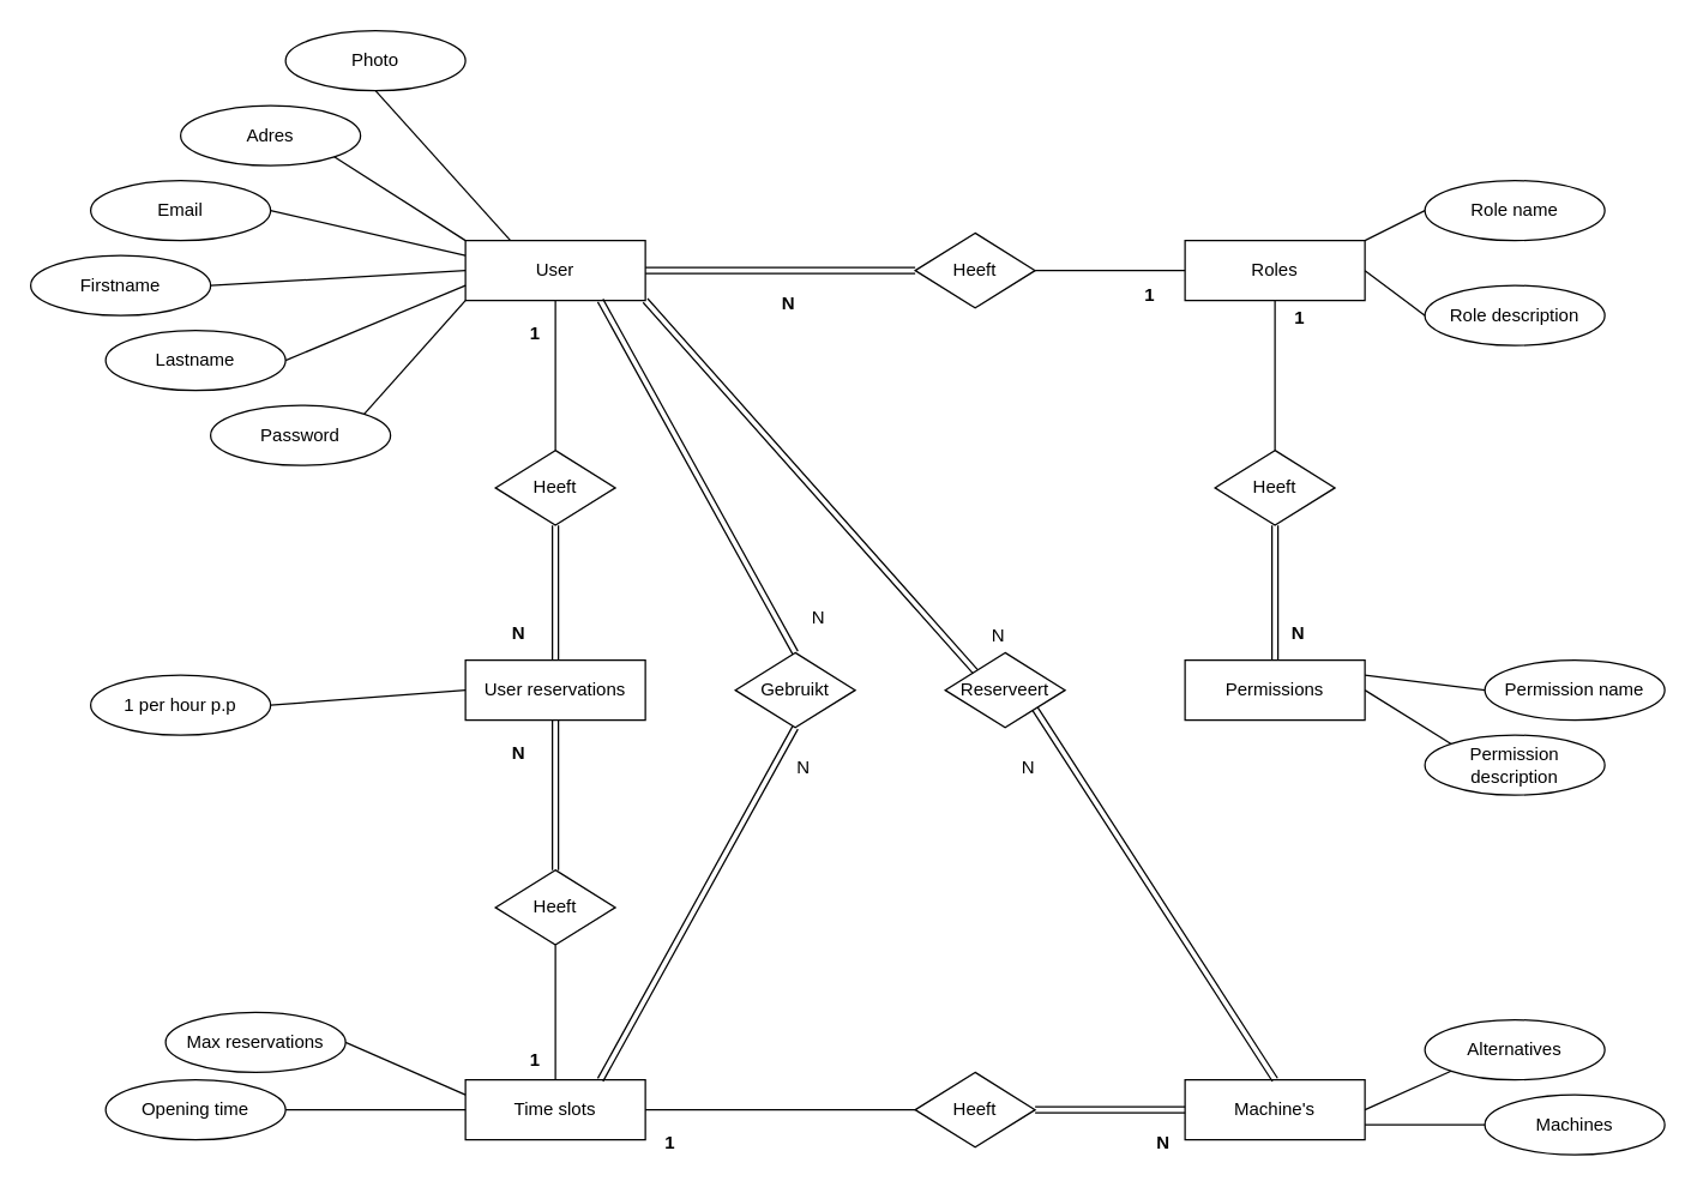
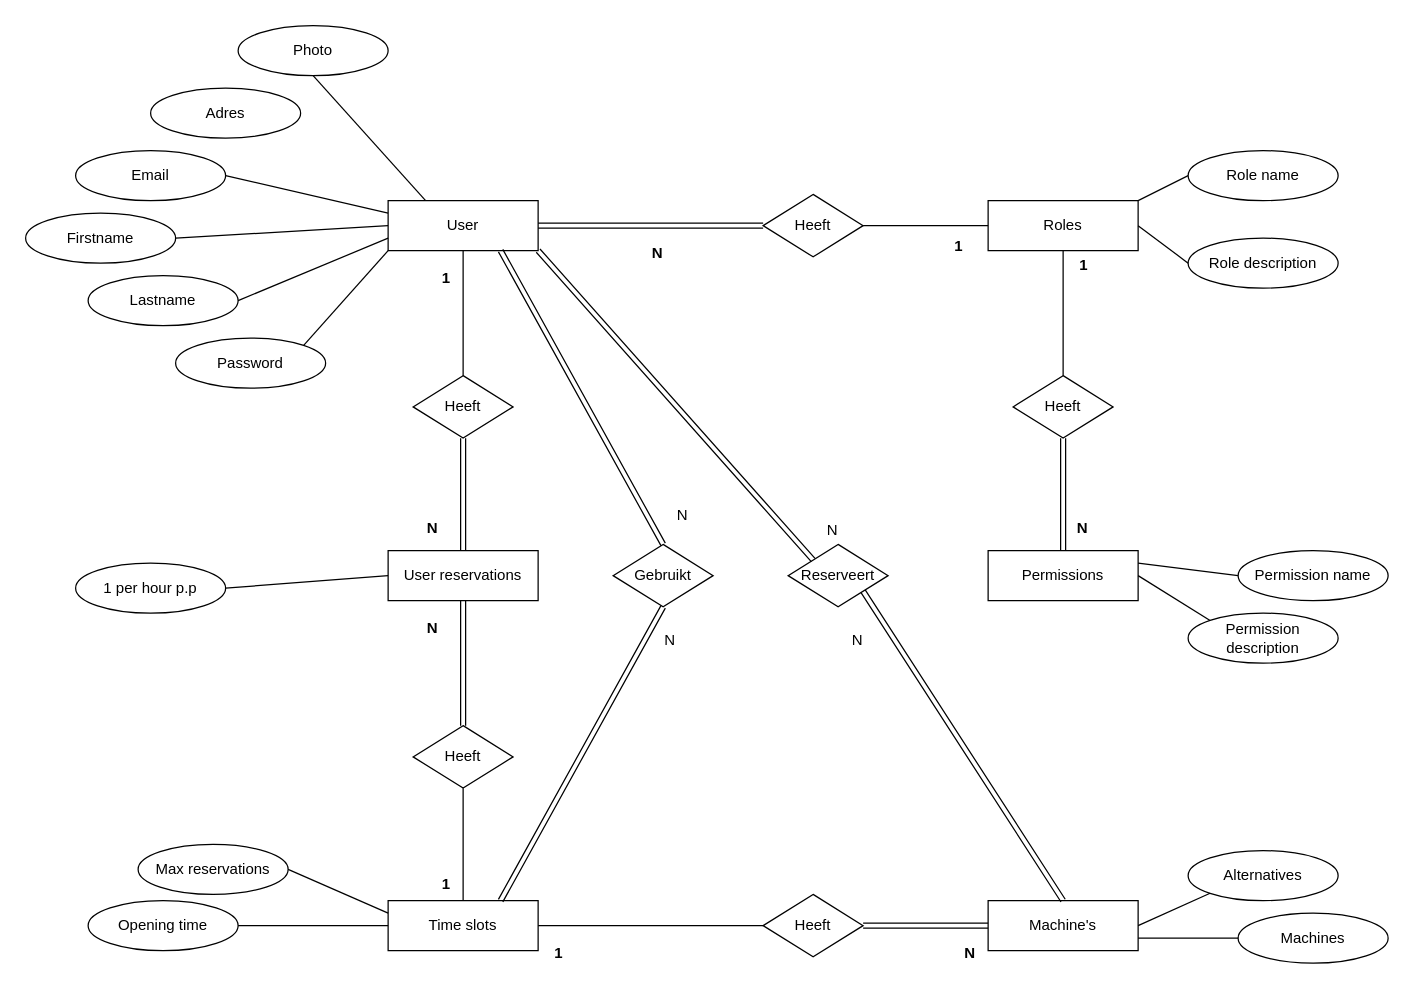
  <mxCell id="0" />
  <mxCell id="1" parent="0" />
  <mxCell id="2" value="User" style="rounded=0;whiteSpace=wrap;html=1;" parent="1" vertex="1"><mxGeometry x="310" y="160" width="120" height="40" as="geometry" /></mxCell>
  <mxCell id="3" value="Roles" style="rounded=0;whiteSpace=wrap;html=1;" parent="1" vertex="1"><mxGeometry x="790" y="160" width="120" height="40" as="geometry" /></mxCell>
  <mxCell id="4" value="Permissions" style="rounded=0;whiteSpace=wrap;html=1;" parent="1" vertex="1"><mxGeometry x="790" y="440" width="120" height="40" as="geometry" /></mxCell>
  <mxCell id="5" value="Time slots" style="rounded=0;whiteSpace=wrap;html=1;" parent="1" vertex="1"><mxGeometry x="310" y="720" width="120" height="40" as="geometry" /></mxCell>
  <mxCell id="6" value="User reservations" style="rounded=0;whiteSpace=wrap;html=1;" parent="1" vertex="1"><mxGeometry x="310" y="440" width="120" height="40" as="geometry" /></mxCell>
  <mxCell id="7" value="Machine's" style="rounded=0;whiteSpace=wrap;html=1;" parent="1" vertex="1"><mxGeometry x="790" y="720" width="120" height="40" as="geometry" /></mxCell>
  <mxCell id="8" value="Password" style="ellipse;whiteSpace=wrap;html=1;" parent="1" vertex="1"><mxGeometry x="140" y="270" width="120" height="40" as="geometry" /></mxCell>
  <mxCell id="9" value="Firstname" style="ellipse;whiteSpace=wrap;html=1;" parent="1" vertex="1"><mxGeometry x="20" y="170" width="120" height="40" as="geometry" /></mxCell>
  <mxCell id="10" value="Lastname" style="ellipse;whiteSpace=wrap;html=1;" parent="1" vertex="1"><mxGeometry x="70" y="220" width="120" height="40" as="geometry" /></mxCell>
  <mxCell id="11" value="Email" style="ellipse;whiteSpace=wrap;html=1;" parent="1" vertex="1"><mxGeometry x="60" y="120" width="120" height="40" as="geometry" /></mxCell>
  <mxCell id="12" value="Role name" style="ellipse;whiteSpace=wrap;html=1;" parent="1" vertex="1"><mxGeometry x="950" y="120" width="120" height="40" as="geometry" /></mxCell>
  <mxCell id="13" value="Permission name" style="ellipse;whiteSpace=wrap;html=1;" parent="1" vertex="1"><mxGeometry x="990" y="440" width="120" height="40" as="geometry" /></mxCell>
  <mxCell id="14" value="Permission description" style="ellipse;whiteSpace=wrap;html=1;" parent="1" vertex="1"><mxGeometry x="950" y="490" width="120" height="40" as="geometry" /></mxCell>
  <mxCell id="15" value="" style="endArrow=none;html=1;rounded=0;entryX=1;entryY=0.5;entryDx=0;entryDy=0;exitX=0;exitY=0.25;exitDx=0;exitDy=0;" parent="1" source="2" target="11" edge="1"><mxGeometry width="50" height="50" relative="1" as="geometry"><mxPoint x="320" y="170" as="sourcePoint" /><mxPoint x="262.426" y="124.142" as="targetPoint" /></mxGeometry></mxCell>
  <mxCell id="16" value="" style="endArrow=none;html=1;rounded=0;entryX=1;entryY=0.5;entryDx=0;entryDy=0;exitX=0;exitY=0.5;exitDx=0;exitDy=0;" parent="1" source="2" target="9" edge="1"><mxGeometry width="50" height="50" relative="1" as="geometry"><mxPoint x="320" y="180" as="sourcePoint" /><mxPoint x="190" y="150" as="targetPoint" /></mxGeometry></mxCell>
  <mxCell id="17" value="" style="endArrow=none;html=1;rounded=0;entryX=1;entryY=0.5;entryDx=0;entryDy=0;exitX=0;exitY=0.75;exitDx=0;exitDy=0;" parent="1" source="2" target="10" edge="1"><mxGeometry width="50" height="50" relative="1" as="geometry"><mxPoint x="320" y="190" as="sourcePoint" /><mxPoint x="150" y="200" as="targetPoint" /></mxGeometry></mxCell>
  <mxCell id="18" value="" style="endArrow=none;html=1;rounded=0;entryX=1;entryY=0;entryDx=0;entryDy=0;exitX=0;exitY=1;exitDx=0;exitDy=0;" parent="1" source="2" target="8" edge="1"><mxGeometry width="50" height="50" relative="1" as="geometry"><mxPoint x="320" y="200" as="sourcePoint" /><mxPoint x="200" y="250" as="targetPoint" /></mxGeometry></mxCell>
  <mxCell id="19" value="" style="endArrow=none;html=1;rounded=0;entryX=1;entryY=0;entryDx=0;entryDy=0;exitX=0;exitY=0.5;exitDx=0;exitDy=0;" parent="1" source="12" target="3" edge="1"><mxGeometry width="50" height="50" relative="1" as="geometry"><mxPoint x="757.574" y="-35.858" as="sourcePoint" /><mxPoint x="730" y="10" as="targetPoint" /></mxGeometry></mxCell>
  <mxCell id="20" value="" style="endArrow=none;html=1;rounded=0;entryX=1;entryY=0.25;entryDx=0;entryDy=0;exitX=0;exitY=0.5;exitDx=0;exitDy=0;" parent="1" source="13" target="4" edge="1"><mxGeometry width="50" height="50" relative="1" as="geometry"><mxPoint x="960" y="270" as="sourcePoint" /><mxPoint x="920" y="290" as="targetPoint" /></mxGeometry></mxCell>
  <mxCell id="21" value="" style="endArrow=none;html=1;rounded=0;entryX=1;entryY=0.5;entryDx=0;entryDy=0;exitX=0;exitY=0;exitDx=0;exitDy=0;" parent="1" source="14" target="4" edge="1"><mxGeometry width="50" height="50" relative="1" as="geometry"><mxPoint x="1000" y="470" as="sourcePoint" /><mxPoint x="920" y="460" as="targetPoint" /></mxGeometry></mxCell>
  <mxCell id="22" value="Heeft" style="rhombus;whiteSpace=wrap;html=1;" parent="1" vertex="1"><mxGeometry x="610" y="155" width="80" height="50" as="geometry" /></mxCell>
  <mxCell id="23" value="Heeft" style="rhombus;whiteSpace=wrap;html=1;" parent="1" vertex="1"><mxGeometry x="610" y="715" width="80" height="50" as="geometry" /></mxCell>
  <mxCell id="24" value="Heeft" style="rhombus;whiteSpace=wrap;html=1;" parent="1" vertex="1"><mxGeometry x="810" y="300" width="80" height="50" as="geometry" /></mxCell>
  <mxCell id="25" value="" style="endArrow=none;html=1;rounded=0;entryX=0;entryY=0.5;entryDx=0;entryDy=0;exitX=1;exitY=0.5;exitDx=0;exitDy=0;" parent="1" source="22" target="3" edge="1"><mxGeometry relative="1" as="geometry"><mxPoint x="490" y="170" as="sourcePoint" /><mxPoint x="547.76" y="82.4" as="targetPoint" /></mxGeometry></mxCell>
  <mxCell id="26" value="1" style="resizable=0;html=1;align=right;verticalAlign=bottom;fontStyle=1" parent="25" connectable="0" vertex="1"><mxGeometry x="1" relative="1" as="geometry"><mxPoint x="-20" y="25" as="offset" /></mxGeometry></mxCell>
  <mxCell id="27" value="" style="endArrow=none;html=1;rounded=0;exitX=0.5;exitY=1;exitDx=0;exitDy=0;" parent="1" source="3" edge="1"><mxGeometry relative="1" as="geometry"><mxPoint x="849.5" y="200" as="sourcePoint" /><mxPoint x="850" y="300" as="targetPoint" /></mxGeometry></mxCell>
  <mxCell id="28" value="1" style="resizable=0;html=1;align=right;verticalAlign=bottom;fontStyle=1" parent="27" connectable="0" vertex="1"><mxGeometry x="1" relative="1" as="geometry"><mxPoint x="20" y="-80" as="offset" /></mxGeometry></mxCell>
  <mxCell id="29" value="" style="shape=link;html=1;rounded=0;exitX=0.5;exitY=1;exitDx=0;exitDy=0;entryX=0.5;entryY=0;entryDx=0;entryDy=0;" parent="1" source="24" target="4" edge="1"><mxGeometry relative="1" as="geometry"><mxPoint x="790" y="390" as="sourcePoint" /><mxPoint x="950" y="390" as="targetPoint" /></mxGeometry></mxCell>
  <mxCell id="30" value="N" style="resizable=0;html=1;align=right;verticalAlign=bottom;fontStyle=1" parent="29" connectable="0" vertex="1"><mxGeometry x="1" relative="1" as="geometry"><mxPoint x="20" y="-10" as="offset" /></mxGeometry></mxCell>
  <mxCell id="31" value="" style="shape=link;html=1;rounded=0;exitX=1;exitY=0.5;exitDx=0;exitDy=0;entryX=0;entryY=0.5;entryDx=0;entryDy=0;" parent="1" source="2" target="22" edge="1"><mxGeometry relative="1" as="geometry"><mxPoint x="860" y="360" as="sourcePoint" /><mxPoint x="860" y="450" as="targetPoint" /></mxGeometry></mxCell>
  <mxCell id="32" value="N" style="resizable=0;html=1;align=right;verticalAlign=bottom;fontStyle=1" parent="31" connectable="0" vertex="1"><mxGeometry x="1" relative="1" as="geometry"><mxPoint x="-80" y="30" as="offset" /></mxGeometry></mxCell>
  <mxCell id="33" value="Heeft" style="rhombus;whiteSpace=wrap;html=1;" parent="1" vertex="1"><mxGeometry x="330" y="300" width="80" height="50" as="geometry" /></mxCell>
  <mxCell id="34" value="" style="endArrow=none;html=1;rounded=0;entryX=0.5;entryY=0;entryDx=0;entryDy=0;exitX=0.5;exitY=1;exitDx=0;exitDy=0;" parent="1" source="2" target="33" edge="1"><mxGeometry relative="1" as="geometry"><mxPoint x="620" y="190" as="sourcePoint" /><mxPoint x="720" y="190" as="targetPoint" /></mxGeometry></mxCell>
  <mxCell id="35" value="1" style="resizable=0;html=1;align=right;verticalAlign=bottom;fontStyle=1" parent="34" connectable="0" vertex="1"><mxGeometry x="1" relative="1" as="geometry"><mxPoint x="-10" y="-70" as="offset" /></mxGeometry></mxCell>
  <mxCell id="36" value="" style="shape=link;html=1;rounded=0;exitX=0.5;exitY=0;exitDx=0;exitDy=0;entryX=0.5;entryY=1;entryDx=0;entryDy=0;" parent="1" source="6" target="33" edge="1"><mxGeometry relative="1" as="geometry"><mxPoint x="440" y="190" as="sourcePoint" /><mxPoint x="540" y="190" as="targetPoint" /></mxGeometry></mxCell>
  <mxCell id="37" value="N" style="resizable=0;html=1;align=right;verticalAlign=bottom;fontStyle=1" parent="36" connectable="0" vertex="1"><mxGeometry x="1" relative="1" as="geometry"><mxPoint x="-20" y="80" as="offset" /></mxGeometry></mxCell>
  <mxCell id="38" value="Heeft" style="rhombus;whiteSpace=wrap;html=1;" parent="1" vertex="1"><mxGeometry x="330" y="580" width="80" height="50" as="geometry" /></mxCell>
  <mxCell id="39" value="" style="endArrow=none;html=1;rounded=0;entryX=0.5;entryY=0;entryDx=0;entryDy=0;exitX=0.5;exitY=1;exitDx=0;exitDy=0;" parent="1" source="38" target="5" edge="1"><mxGeometry relative="1" as="geometry"><mxPoint x="380" y="490" as="sourcePoint" /><mxPoint x="380" y="590" as="targetPoint" /></mxGeometry></mxCell>
  <mxCell id="40" value="1" style="resizable=0;html=1;align=right;verticalAlign=bottom;fontStyle=1" parent="39" connectable="0" vertex="1"><mxGeometry x="1" relative="1" as="geometry"><mxPoint x="-10" y="-5" as="offset" /></mxGeometry></mxCell>
  <mxCell id="41" value="" style="endArrow=none;html=1;rounded=0;entryX=1;entryY=0.5;entryDx=0;entryDy=0;exitX=0;exitY=0.5;exitDx=0;exitDy=0;" parent="1" source="23" target="5" edge="1"><mxGeometry relative="1" as="geometry"><mxPoint x="620" y="790" as="sourcePoint" /><mxPoint x="520" y="790" as="targetPoint" /></mxGeometry></mxCell>
  <mxCell id="42" value="1" style="resizable=0;html=1;align=right;verticalAlign=bottom;fontStyle=1" parent="41" connectable="0" vertex="1"><mxGeometry x="1" relative="1" as="geometry"><mxPoint x="20" y="30" as="offset" /></mxGeometry></mxCell>
  <mxCell id="43" value="" style="shape=link;html=1;rounded=0;exitX=0;exitY=0.5;exitDx=0;exitDy=0;entryX=1;entryY=0.5;entryDx=0;entryDy=0;" parent="1" source="7" target="23" edge="1"><mxGeometry relative="1" as="geometry"><mxPoint x="460" y="450" as="sourcePoint" /><mxPoint x="460" y="360" as="targetPoint" /></mxGeometry></mxCell>
  <mxCell id="44" value="N" style="resizable=0;html=1;align=right;verticalAlign=bottom;fontStyle=1" parent="43" connectable="0" vertex="1"><mxGeometry x="1" relative="1" as="geometry"><mxPoint x="90" y="30" as="offset" /></mxGeometry></mxCell>
  <mxCell id="45" value="Max reservations" style="ellipse;whiteSpace=wrap;html=1;" parent="1" vertex="1"><mxGeometry x="110" y="675" width="120" height="40" as="geometry" /></mxCell>
  <mxCell id="46" value="" style="shape=link;html=1;rounded=0;exitX=0.5;exitY=0;exitDx=0;exitDy=0;entryX=0.5;entryY=1;entryDx=0;entryDy=0;" parent="1" source="38" target="6" edge="1"><mxGeometry relative="1" as="geometry"><mxPoint x="380" y="450" as="sourcePoint" /><mxPoint x="380" y="360" as="targetPoint" /></mxGeometry></mxCell>
  <mxCell id="47" value="N" style="resizable=0;html=1;align=right;verticalAlign=bottom;fontStyle=1" parent="46" connectable="0" vertex="1"><mxGeometry x="1" relative="1" as="geometry"><mxPoint x="-20" y="30" as="offset" /></mxGeometry></mxCell>
  <mxCell id="48" value="Alternatives" style="ellipse;whiteSpace=wrap;html=1;" parent="1" vertex="1"><mxGeometry x="950" y="680" width="120" height="40" as="geometry" /></mxCell>
  <mxCell id="49" value="" style="endArrow=none;html=1;rounded=0;entryX=1;entryY=0.5;entryDx=0;entryDy=0;exitX=0;exitY=0.25;exitDx=0;exitDy=0;" parent="1" source="5" target="45" edge="1"><mxGeometry width="50" height="50" relative="1" as="geometry"><mxPoint x="320" y="460" as="sourcePoint" /><mxPoint x="240" y="430" as="targetPoint" /></mxGeometry></mxCell>
  <mxCell id="50" value="" style="endArrow=none;html=1;rounded=0;entryX=0;entryY=1;entryDx=0;entryDy=0;exitX=1;exitY=0.5;exitDx=0;exitDy=0;" parent="1" source="7" target="48" edge="1"><mxGeometry width="50" height="50" relative="1" as="geometry"><mxPoint x="400" y="740" as="sourcePoint" /><mxPoint x="320" y="705" as="targetPoint" /></mxGeometry></mxCell>
  <mxCell id="51" value="1 per hour p.p" style="ellipse;whiteSpace=wrap;html=1;" parent="1" vertex="1"><mxGeometry x="60" y="450" width="120" height="40" as="geometry" /></mxCell>
  <mxCell id="52" value="" style="endArrow=none;html=1;rounded=0;entryX=1;entryY=0.5;entryDx=0;entryDy=0;exitX=0;exitY=0.5;exitDx=0;exitDy=0;" parent="1" source="6" target="51" edge="1"><mxGeometry width="50" height="50" relative="1" as="geometry"><mxPoint x="320" y="460" as="sourcePoint" /><mxPoint x="240" y="430" as="targetPoint" /></mxGeometry></mxCell>
  <mxCell id="53" value="Opening time" style="ellipse;whiteSpace=wrap;html=1;" parent="1" vertex="1"><mxGeometry x="70" y="720" width="120" height="40" as="geometry" /></mxCell>
  <mxCell id="54" value="" style="endArrow=none;html=1;rounded=0;entryX=1;entryY=0.5;entryDx=0;entryDy=0;exitX=0;exitY=0.5;exitDx=0;exitDy=0;" parent="1" source="5" target="53" edge="1"><mxGeometry width="50" height="50" relative="1" as="geometry"><mxPoint x="300" y="800" as="sourcePoint" /><mxPoint x="240" y="705" as="targetPoint" /></mxGeometry></mxCell>
  <mxCell id="55" value="Machines" style="ellipse;whiteSpace=wrap;html=1;" parent="1" vertex="1"><mxGeometry x="990" y="730" width="120" height="40" as="geometry" /></mxCell>
  <mxCell id="56" value="" style="endArrow=none;html=1;rounded=0;entryX=0;entryY=0.5;entryDx=0;entryDy=0;exitX=1;exitY=0.75;exitDx=0;exitDy=0;" parent="1" source="7" target="55" edge="1"><mxGeometry width="50" height="50" relative="1" as="geometry"><mxPoint x="920" y="750" as="sourcePoint" /><mxPoint x="977.574" y="724.142" as="targetPoint" /></mxGeometry></mxCell>
  <mxCell id="57" value="Gebruikt" style="rhombus;whiteSpace=wrap;html=1;" vertex="1" parent="1"><mxGeometry x="490" y="435" width="80" height="50" as="geometry" /></mxCell>
  <mxCell id="58" value="Reserveert" style="rhombus;whiteSpace=wrap;html=1;" vertex="1" parent="1"><mxGeometry x="630" y="435" width="80" height="50" as="geometry" /></mxCell>
  <mxCell id="59" value="" style="shape=link;html=1;rounded=0;exitX=0.75;exitY=1;exitDx=0;exitDy=0;entryX=0.5;entryY=0;entryDx=0;entryDy=0;" edge="1" parent="1" source="2" target="57"><mxGeometry relative="1" as="geometry"><mxPoint x="560" y="340" as="sourcePoint" /><mxPoint x="720" y="340" as="targetPoint" /></mxGeometry></mxCell>
  <mxCell id="60" value="N" style="resizable=0;html=1;align=right;verticalAlign=bottom;" connectable="0" vertex="1" parent="59"><mxGeometry x="1" relative="1" as="geometry"><mxPoint x="20" y="-15" as="offset" /></mxGeometry></mxCell>
  <mxCell id="61" value="" style="shape=link;html=1;rounded=0;exitX=0.5;exitY=1;exitDx=0;exitDy=0;entryX=0.75;entryY=0;entryDx=0;entryDy=0;" edge="1" parent="1" source="57" target="5"><mxGeometry relative="1" as="geometry"><mxPoint x="490" y="210" as="sourcePoint" /><mxPoint x="600" y="445" as="targetPoint" /></mxGeometry></mxCell>
  <mxCell id="62" value="N" style="resizable=0;html=1;align=right;verticalAlign=bottom;" connectable="0" vertex="1" parent="61"><mxGeometry x="1" relative="1" as="geometry"><mxPoint x="140" y="-200" as="offset" /></mxGeometry></mxCell>
  <mxCell id="63" value="" style="shape=link;html=1;rounded=0;exitX=1;exitY=1;exitDx=0;exitDy=0;entryX=0;entryY=0;entryDx=0;entryDy=0;" edge="1" parent="1" source="2" target="58"><mxGeometry relative="1" as="geometry"><mxPoint x="490" y="210" as="sourcePoint" /><mxPoint x="600" y="445" as="targetPoint" /></mxGeometry></mxCell>
  <mxCell id="64" value="N" style="resizable=0;html=1;align=right;verticalAlign=bottom;" connectable="0" vertex="1" parent="63"><mxGeometry x="1" relative="1" as="geometry"><mxPoint x="20" y="-15" as="offset" /></mxGeometry></mxCell>
  <mxCell id="65" value="" style="shape=link;html=1;rounded=0;exitX=1;exitY=1;exitDx=0;exitDy=0;entryX=0.5;entryY=0;entryDx=0;entryDy=0;" edge="1" parent="1" source="58" target="7"><mxGeometry relative="1" as="geometry"><mxPoint x="520" y="210" as="sourcePoint" /><mxPoint x="730" y="512.5" as="targetPoint" /></mxGeometry></mxCell>
  <mxCell id="66" value="N" style="resizable=0;html=1;align=right;verticalAlign=bottom;" connectable="0" vertex="1" parent="65"><mxGeometry x="1" relative="1" as="geometry"><mxPoint x="-160" y="-200" as="offset" /></mxGeometry></mxCell>
  <mxCell id="67" value="Role description" style="ellipse;whiteSpace=wrap;html=1;" vertex="1" parent="1"><mxGeometry x="950" y="190" width="120" height="40" as="geometry" /></mxCell>
  <mxCell id="68" value="" style="endArrow=none;html=1;rounded=0;entryX=1;entryY=0.5;entryDx=0;entryDy=0;exitX=0;exitY=0.5;exitDx=0;exitDy=0;" edge="1" parent="1" source="67" target="3"><mxGeometry width="50" height="50" relative="1" as="geometry"><mxPoint x="960" y="150" as="sourcePoint" /><mxPoint x="920" y="170" as="targetPoint" /></mxGeometry></mxCell>
  <mxCell id="69" value="Adres" style="ellipse;whiteSpace=wrap;html=1;" vertex="1" parent="1"><mxGeometry x="120" y="70" width="120" height="40" as="geometry" /></mxCell>
- <mxCell id="70" value="" style="endArrow=none;html=1;rounded=0;entryX=1;entryY=1;entryDx=0;entryDy=0;exitX=0;exitY=0;exitDx=0;exitDy=0;" edge="1" parent="1" source="2" target="69"><mxGeometry width="50" height="50" relative="1" as="geometry"><mxPoint x="320" y="180" as="sourcePoint" /><mxPoint x="190" y="150" as="targetPoint" /></mxGeometry></mxCell>
  <mxCell id="71" value="Photo" style="ellipse;whiteSpace=wrap;html=1;" vertex="1" parent="1"><mxGeometry x="190" y="20" width="120" height="40" as="geometry" /></mxCell>
  <mxCell id="72" value="" style="endArrow=none;html=1;rounded=0;entryX=0.5;entryY=1;entryDx=0;entryDy=0;exitX=0.25;exitY=0;exitDx=0;exitDy=0;" edge="1" parent="1" source="2" target="71"><mxGeometry width="50" height="50" relative="1" as="geometry"><mxPoint x="320" y="170" as="sourcePoint" /><mxPoint x="232.426" y="114.142" as="targetPoint" /></mxGeometry></mxCell>
